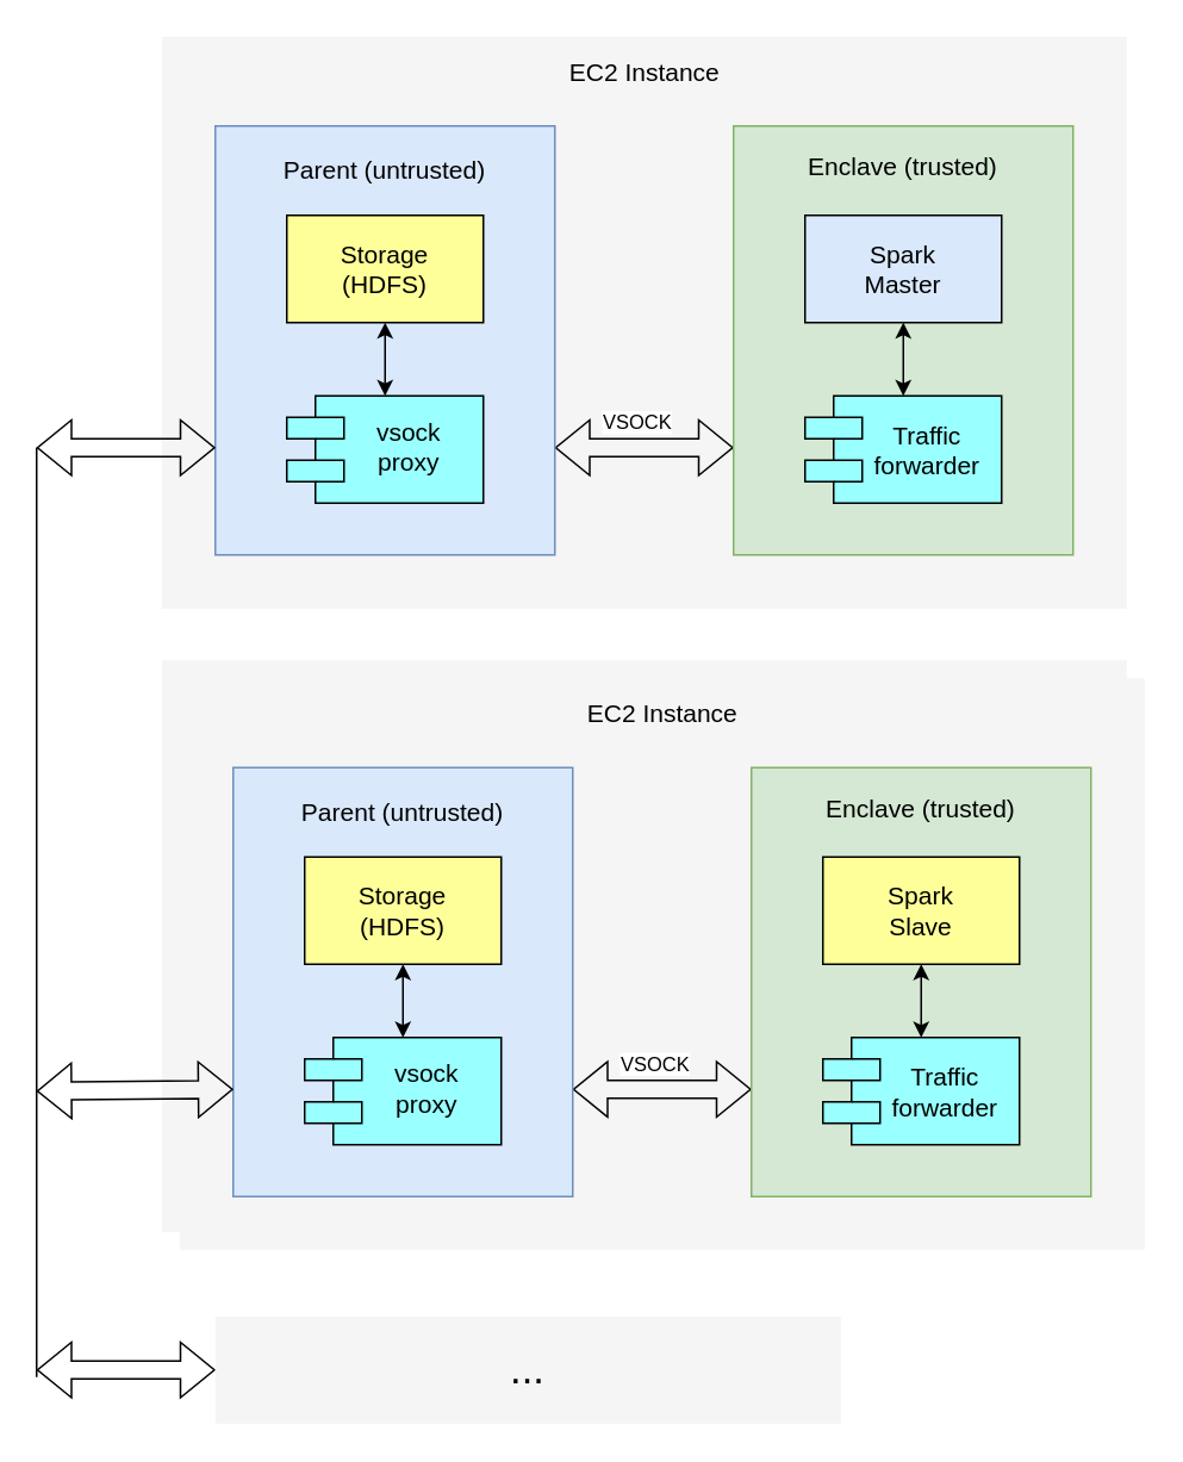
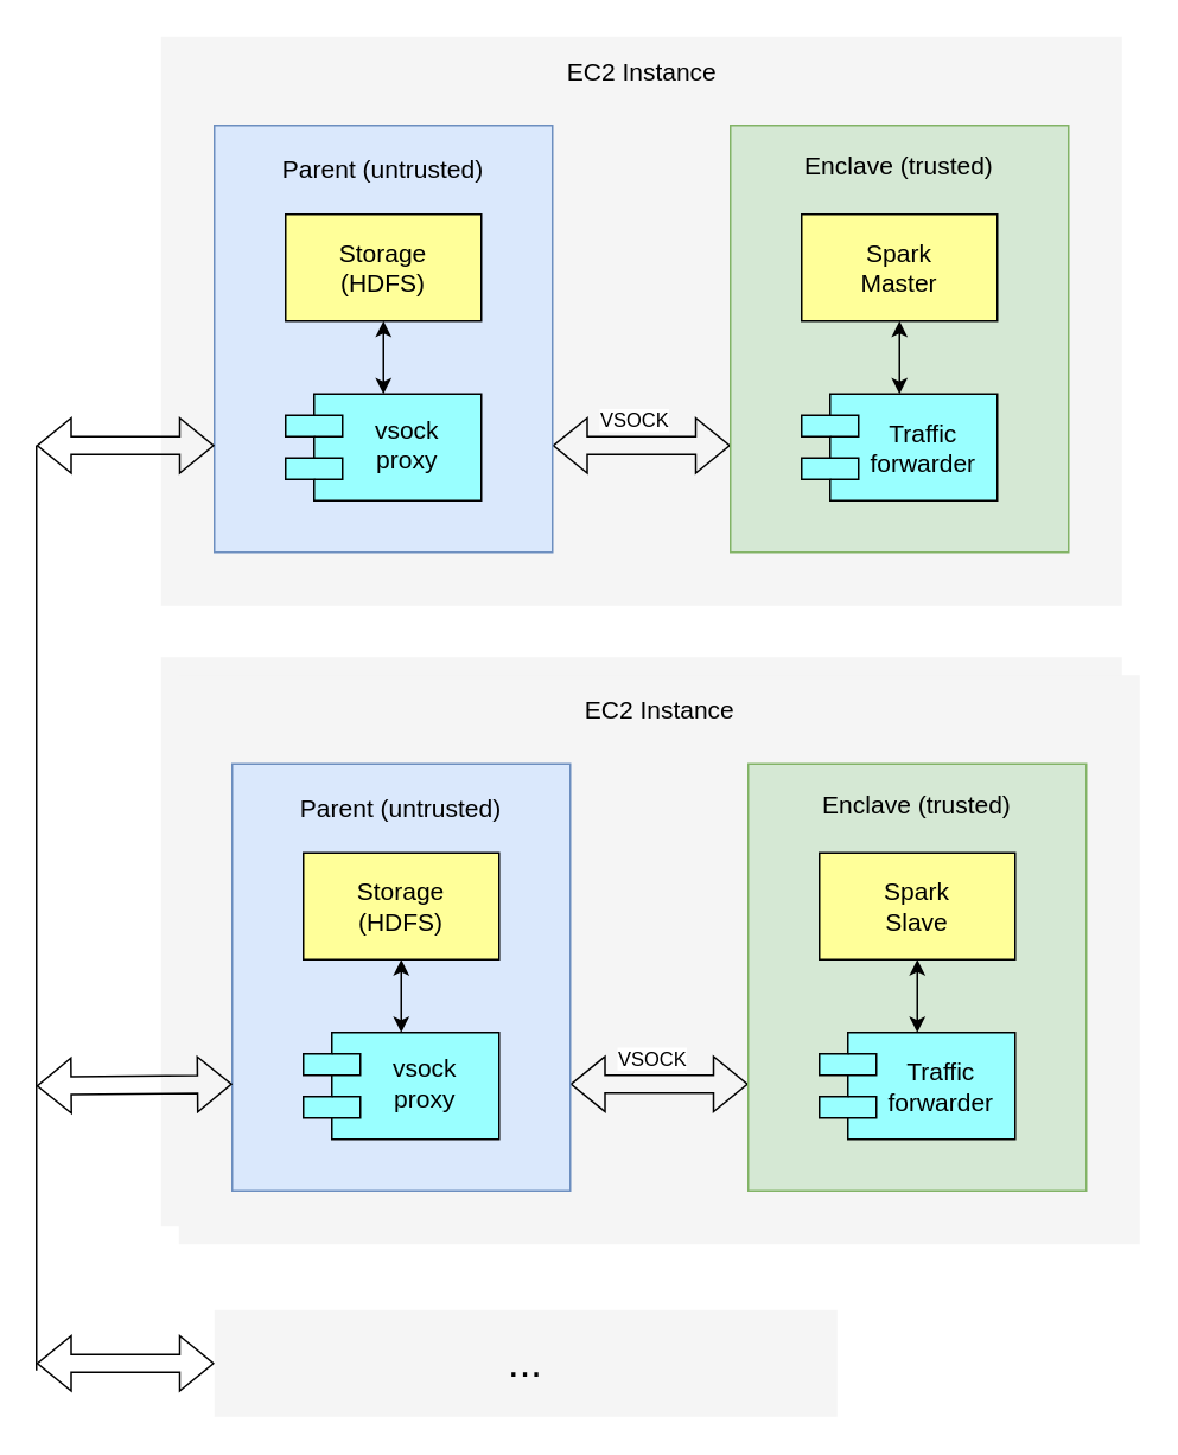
  <mxCell id="0" />
  <mxCell id="1" parent="0" />
  <mxCell id="2" value="" style="whiteSpace=wrap;html=1;strokeColor=none;strokeWidth=1;fillColor=#f5f5f5;fontSize=14;" vertex="1" parent="1"><mxGeometry x="90" y="20" width="540" height="320" as="geometry" /></mxCell>
  <mxCell id="3" value="EC2 Instance" style="text;html=1;strokeColor=none;fillColor=none;align=center;verticalAlign=middle;whiteSpace=wrap;fontSize=14;" vertex="1" parent="1"><mxGeometry x="310.5" y="30" width="99" height="20" as="geometry" /></mxCell>
  <mxCell id="4" value="" style="shape=flexArrow;endArrow=classic;startArrow=classic;html=1;rounded=0;exitX=1;exitY=0.75;exitDx=0;exitDy=0;entryX=0;entryY=0.75;entryDx=0;entryDy=0;" edge="1" parent="1" source="8" target="14"><mxGeometry width="100" height="100" relative="1" as="geometry"><mxPoint x="-390" y="300" as="sourcePoint" /><mxPoint x="330" y="260" as="targetPoint" /></mxGeometry></mxCell>
  <mxCell id="5" value="VSOCK" style="edgeLabel;html=1;align=center;verticalAlign=middle;resizable=0;points=[];" vertex="1" connectable="0" parent="4"><mxGeometry x="0.437" relative="1" as="geometry"><mxPoint x="-27" y="-15" as="offset" /></mxGeometry></mxCell>
  <mxCell id="6" value="" style="group" vertex="1" connectable="0" parent="1"><mxGeometry x="120" y="70" width="190" height="240" as="geometry" /></mxCell>
  <mxCell id="7" value="" style="group" vertex="1" connectable="0" parent="6"><mxGeometry width="190" height="240" as="geometry" /></mxCell>
  <mxCell id="8" value="" style="whiteSpace=wrap;html=1;strokeColor=#6c8ebf;strokeWidth=1;fillColor=#dae8fc;fontSize=14;" vertex="1" parent="7"><mxGeometry width="190" height="240" as="geometry" /></mxCell>
  <mxCell id="9" value="Parent (untrusted)" style="text;html=1;strokeColor=none;fillColor=none;align=center;verticalAlign=middle;whiteSpace=wrap;fontSize=14;" vertex="1" parent="7"><mxGeometry x="29.994" y="12.468" width="130.003" height="24.935" as="geometry" /></mxCell>
  <mxCell id="10" value="&lt;div&gt;Storage&lt;/div&gt;&lt;div&gt;(HDFS)&lt;/div&gt;" style="whiteSpace=wrap;html=1;fontSize=14;fillColor=#ffff99;" vertex="1" parent="7"><mxGeometry x="40" y="50" width="110" height="60" as="geometry" /></mxCell>
  <mxCell id="11" value="vsock&#10;proxy&#10;" style="shape=component;align=center;fillColor=#99ffff;gradientColor=none;fontSize=14;spacing=0;spacingTop=13;spacingLeft=27;" vertex="1" parent="7"><mxGeometry x="40" y="151" width="110" height="60" as="geometry" /></mxCell>
  <mxCell id="12" value="" style="endArrow=classic;startArrow=classic;html=1;rounded=0;exitX=0.5;exitY=0;exitDx=0;exitDy=0;entryX=0.5;entryY=1;entryDx=0;entryDy=0;" edge="1" parent="7" source="11" target="10"><mxGeometry width="50" height="50" relative="1" as="geometry"><mxPoint x="2701" y="191" as="sourcePoint" /><mxPoint x="2751" y="141" as="targetPoint" /></mxGeometry></mxCell>
  <mxCell id="13" value="" style="group" vertex="1" connectable="0" parent="1"><mxGeometry x="410" y="70" width="190" height="240" as="geometry" /></mxCell>
  <mxCell id="14" value="" style="whiteSpace=wrap;html=1;strokeColor=#82b366;strokeWidth=1;fillColor=#d5e8d4;fontSize=14;" vertex="1" parent="13"><mxGeometry width="190" height="240" as="geometry" /></mxCell>
  <mxCell id="15" value="Enclave (trusted)" style="text;html=1;strokeColor=none;fillColor=none;align=center;verticalAlign=middle;whiteSpace=wrap;fontSize=14;" vertex="1" parent="13"><mxGeometry x="12.891" y="5.713" width="164.214" height="34.286" as="geometry" /></mxCell>
- <mxCell id="16" value="&lt;div&gt;Spark&lt;/div&gt;&lt;div&gt;Master&lt;/div&gt;" style="whiteSpace=wrap;html=1;fontSize=14;fillColor=#dae8fc;" vertex="1" parent="13"><mxGeometry x="40" y="50" width="110" height="60" as="geometry" /></mxCell>
+ <mxCell id="16" value="&lt;div&gt;Spark&lt;/div&gt;&lt;div&gt;Master&lt;/div&gt;" style="whiteSpace=wrap;html=1;fontSize=14;fillColor=#ffff99;" vertex="1" parent="13"><mxGeometry x="40" y="50" width="110" height="60" as="geometry" /></mxCell>
  <mxCell id="17" value="Traffic&#10;forwarder" style="shape=component;align=center;fillColor=#99ffff;gradientColor=none;fontSize=14;spacing=0;spacingTop=0;spacingLeft=27;" vertex="1" parent="13"><mxGeometry x="40" y="151" width="110" height="60" as="geometry" /></mxCell>
  <mxCell id="18" value="" style="endArrow=classic;startArrow=classic;html=1;rounded=0;exitX=0.5;exitY=0;exitDx=0;exitDy=0;entryX=0.5;entryY=1;entryDx=0;entryDy=0;" edge="1" parent="13" source="17" target="16"><mxGeometry width="50" height="50" relative="1" as="geometry"><mxPoint x="2701" y="191" as="sourcePoint" /><mxPoint x="2751" y="141" as="targetPoint" /></mxGeometry></mxCell>
  <mxCell id="19" value="" style="whiteSpace=wrap;html=1;strokeColor=none;strokeWidth=1;fillColor=#f5f5f5;fontSize=14;" vertex="1" parent="1"><mxGeometry x="90" y="369" width="540" height="320" as="geometry" /></mxCell>
  <mxCell id="20" value="EC2 Instance" style="text;html=1;strokeColor=none;fillColor=none;align=center;verticalAlign=middle;whiteSpace=wrap;fontSize=14;" vertex="1" parent="1"><mxGeometry x="310.5" y="379" width="99" height="20" as="geometry" /></mxCell>
  <mxCell id="21" value="" style="shape=flexArrow;endArrow=classic;startArrow=classic;html=1;rounded=0;exitX=1;exitY=0.75;exitDx=0;exitDy=0;entryX=0;entryY=0.75;entryDx=0;entryDy=0;" edge="1" parent="1" source="25" target="31"><mxGeometry width="100" height="100" relative="1" as="geometry"><mxPoint x="-390" y="649" as="sourcePoint" /><mxPoint x="330" y="609" as="targetPoint" /></mxGeometry></mxCell>
  <mxCell id="22" value="VSOCK" style="edgeLabel;html=1;align=center;verticalAlign=middle;resizable=0;points=[];" vertex="1" connectable="0" parent="21"><mxGeometry x="0.437" relative="1" as="geometry"><mxPoint x="-27" y="-15" as="offset" /></mxGeometry></mxCell>
  <mxCell id="23" value="" style="group" vertex="1" connectable="0" parent="1"><mxGeometry x="120" y="419" width="190" height="240" as="geometry" /></mxCell>
  <mxCell id="24" value="" style="group" vertex="1" connectable="0" parent="23"><mxGeometry width="190" height="240" as="geometry" /></mxCell>
  <mxCell id="25" value="" style="whiteSpace=wrap;html=1;strokeColor=#6c8ebf;strokeWidth=1;fillColor=#dae8fc;fontSize=14;" vertex="1" parent="24"><mxGeometry width="190" height="240" as="geometry" /></mxCell>
  <mxCell id="26" value="Parent (untrusted)" style="text;html=1;strokeColor=none;fillColor=none;align=center;verticalAlign=middle;whiteSpace=wrap;fontSize=14;" vertex="1" parent="24"><mxGeometry x="29.994" y="12.468" width="130.003" height="24.935" as="geometry" /></mxCell>
  <mxCell id="27" value="&lt;div&gt;Storage&lt;/div&gt;&lt;div&gt;(HDFS)&lt;/div&gt;" style="whiteSpace=wrap;html=1;fontSize=14;fillColor=#ffff99;" vertex="1" parent="24"><mxGeometry x="40" y="50" width="110" height="60" as="geometry" /></mxCell>
  <mxCell id="28" value="vsock&#10;proxy&#10;" style="shape=component;align=center;fillColor=#99ffff;gradientColor=none;fontSize=14;spacing=0;spacingTop=0;spacingLeft=27;" vertex="1" parent="24"><mxGeometry x="40" y="151" width="110" height="60" as="geometry" /></mxCell>
  <mxCell id="29" value="" style="endArrow=classic;startArrow=classic;html=1;rounded=0;exitX=0.5;exitY=0;exitDx=0;exitDy=0;entryX=0.5;entryY=1;entryDx=0;entryDy=0;" edge="1" parent="24" source="28" target="27"><mxGeometry width="50" height="50" relative="1" as="geometry"><mxPoint x="2701" y="191" as="sourcePoint" /><mxPoint x="2751" y="141" as="targetPoint" /></mxGeometry></mxCell>
  <mxCell id="30" value="" style="group" vertex="1" connectable="0" parent="1"><mxGeometry x="410" y="419" width="190" height="240" as="geometry" /></mxCell>
  <mxCell id="31" value="" style="whiteSpace=wrap;html=1;strokeColor=#82b366;strokeWidth=1;fillColor=#d5e8d4;fontSize=14;" vertex="1" parent="30"><mxGeometry width="190" height="240" as="geometry" /></mxCell>
  <mxCell id="32" value="Enclave (trusted)" style="text;html=1;strokeColor=none;fillColor=none;align=center;verticalAlign=middle;whiteSpace=wrap;fontSize=14;" vertex="1" parent="30"><mxGeometry x="12.891" y="5.713" width="164.214" height="34.286" as="geometry" /></mxCell>
  <mxCell id="33" value="&lt;div&gt;Spark&lt;/div&gt;&lt;div&gt;Slave&lt;/div&gt;" style="whiteSpace=wrap;html=1;fontSize=14;fillColor=#ffff99;" vertex="1" parent="30"><mxGeometry x="40" y="50" width="110" height="60" as="geometry" /></mxCell>
  <mxCell id="34" value="Traffic&#10;forwarder" style="shape=component;align=center;fillColor=#99ffff;gradientColor=none;fontSize=14;spacing=0;spacingTop=0;spacingLeft=27;" vertex="1" parent="30"><mxGeometry x="40" y="151" width="110" height="60" as="geometry" /></mxCell>
  <mxCell id="35" value="" style="endArrow=classic;startArrow=classic;html=1;rounded=0;exitX=0.5;exitY=0;exitDx=0;exitDy=0;entryX=0.5;entryY=1;entryDx=0;entryDy=0;" edge="1" parent="30" source="34" target="33"><mxGeometry width="50" height="50" relative="1" as="geometry"><mxPoint x="2701" y="191" as="sourcePoint" /><mxPoint x="2751" y="141" as="targetPoint" /></mxGeometry></mxCell>
  <mxCell id="36" value="" style="endArrow=none;html=1;rounded=0;" edge="1" parent="1"><mxGeometry width="50" height="50" relative="1" as="geometry"><mxPoint x="20" y="770" as="sourcePoint" /><mxPoint x="20" y="250" as="targetPoint" /></mxGeometry></mxCell>
  <mxCell id="37" value="" style="shape=flexArrow;endArrow=classic;startArrow=classic;html=1;rounded=0;entryX=0;entryY=0.75;entryDx=0;entryDy=0;" edge="1" parent="1" target="8"><mxGeometry width="100" height="100" relative="1" as="geometry"><mxPoint x="20" y="250" as="sourcePoint" /><mxPoint x="410" y="380" as="targetPoint" /></mxGeometry></mxCell>
  <mxCell id="38" value="" style="shape=flexArrow;endArrow=classic;startArrow=classic;html=1;rounded=0;entryX=0;entryY=0.75;entryDx=0;entryDy=0;" edge="1" parent="1"><mxGeometry width="100" height="100" relative="1" as="geometry"><mxPoint x="20" y="766" as="sourcePoint" /><mxPoint x="120" y="766" as="targetPoint" /></mxGeometry></mxCell>
  <mxCell id="39" value="" style="whiteSpace=wrap;html=1;strokeColor=none;strokeWidth=1;fillColor=#f5f5f5;fontSize=14;" vertex="1" parent="1"><mxGeometry x="100" y="379" width="540" height="320" as="geometry" /></mxCell>
  <mxCell id="40" value="EC2 Instance" style="text;html=1;strokeColor=none;fillColor=none;align=center;verticalAlign=middle;whiteSpace=wrap;fontSize=14;" vertex="1" parent="1"><mxGeometry x="320.5" y="389" width="99" height="20" as="geometry" /></mxCell>
  <mxCell id="41" value="" style="shape=flexArrow;endArrow=classic;startArrow=classic;html=1;rounded=0;exitX=1;exitY=0.75;exitDx=0;exitDy=0;entryX=0;entryY=0.75;entryDx=0;entryDy=0;" edge="1" parent="1" source="45" target="51"><mxGeometry width="100" height="100" relative="1" as="geometry"><mxPoint x="-380" y="659" as="sourcePoint" /><mxPoint x="340" y="619" as="targetPoint" /></mxGeometry></mxCell>
  <mxCell id="42" value="VSOCK" style="edgeLabel;html=1;align=center;verticalAlign=middle;resizable=0;points=[];" vertex="1" connectable="0" parent="41"><mxGeometry x="0.437" relative="1" as="geometry"><mxPoint x="-27" y="-15" as="offset" /></mxGeometry></mxCell>
  <mxCell id="43" value="" style="group" vertex="1" connectable="0" parent="1"><mxGeometry x="130" y="429" width="190" height="240" as="geometry" /></mxCell>
  <mxCell id="44" value="" style="group" vertex="1" connectable="0" parent="43"><mxGeometry width="190" height="240" as="geometry" /></mxCell>
  <mxCell id="45" value="" style="whiteSpace=wrap;html=1;strokeColor=#6c8ebf;strokeWidth=1;fillColor=#dae8fc;fontSize=14;" vertex="1" parent="44"><mxGeometry width="190" height="240" as="geometry" /></mxCell>
  <mxCell id="46" value="Parent (untrusted)" style="text;html=1;strokeColor=none;fillColor=none;align=center;verticalAlign=middle;whiteSpace=wrap;fontSize=14;" vertex="1" parent="44"><mxGeometry x="29.994" y="12.468" width="130.003" height="24.935" as="geometry" /></mxCell>
  <mxCell id="47" value="&lt;div&gt;Storage&lt;/div&gt;&lt;div&gt;(HDFS)&lt;/div&gt;" style="whiteSpace=wrap;html=1;fontSize=14;fillColor=#ffff99;" vertex="1" parent="44"><mxGeometry x="40" y="50" width="110" height="60" as="geometry" /></mxCell>
  <mxCell id="48" value="vsock&#10;proxy&#10;" style="shape=component;align=center;fillColor=#99ffff;gradientColor=none;fontSize=14;spacing=0;spacingTop=13;spacingLeft=27;" vertex="1" parent="44"><mxGeometry x="40" y="151" width="110" height="60" as="geometry" /></mxCell>
  <mxCell id="49" value="" style="endArrow=classic;startArrow=classic;html=1;rounded=0;exitX=0.5;exitY=0;exitDx=0;exitDy=0;entryX=0.5;entryY=1;entryDx=0;entryDy=0;" edge="1" parent="44" source="48" target="47"><mxGeometry width="50" height="50" relative="1" as="geometry"><mxPoint x="2701" y="191" as="sourcePoint" /><mxPoint x="2751" y="141" as="targetPoint" /></mxGeometry></mxCell>
  <mxCell id="50" value="" style="group" vertex="1" connectable="0" parent="1"><mxGeometry x="420" y="429" width="190" height="240" as="geometry" /></mxCell>
  <mxCell id="51" value="" style="whiteSpace=wrap;html=1;strokeColor=#82b366;strokeWidth=1;fillColor=#d5e8d4;fontSize=14;" vertex="1" parent="50"><mxGeometry width="190" height="240" as="geometry" /></mxCell>
  <mxCell id="52" value="Enclave (trusted)" style="text;html=1;strokeColor=none;fillColor=none;align=center;verticalAlign=middle;whiteSpace=wrap;fontSize=14;" vertex="1" parent="50"><mxGeometry x="12.891" y="5.713" width="164.214" height="34.286" as="geometry" /></mxCell>
  <mxCell id="53" value="&lt;div&gt;Spark&lt;/div&gt;&lt;div&gt;Slave&lt;/div&gt;" style="whiteSpace=wrap;html=1;fontSize=14;fillColor=#ffff99;" vertex="1" parent="50"><mxGeometry x="40" y="50" width="110" height="60" as="geometry" /></mxCell>
  <mxCell id="54" value="Traffic&#10;forwarder" style="shape=component;align=center;fillColor=#99ffff;gradientColor=none;fontSize=14;spacing=0;spacingTop=0;spacingLeft=27;" vertex="1" parent="50"><mxGeometry x="40" y="151" width="110" height="60" as="geometry" /></mxCell>
  <mxCell id="55" value="" style="endArrow=classic;startArrow=classic;html=1;rounded=0;exitX=0.5;exitY=0;exitDx=0;exitDy=0;entryX=0.5;entryY=1;entryDx=0;entryDy=0;" edge="1" parent="50" source="54" target="53"><mxGeometry width="50" height="50" relative="1" as="geometry"><mxPoint x="2701" y="191" as="sourcePoint" /><mxPoint x="2751" y="141" as="targetPoint" /></mxGeometry></mxCell>
  <mxCell id="56" value="..." style="whiteSpace=wrap;html=1;strokeColor=none;strokeWidth=1;fillColor=#f5f5f5;fontSize=23;" vertex="1" parent="1"><mxGeometry x="120" y="736" width="350" height="60" as="geometry" /></mxCell>
  <mxCell id="57" value="" style="shape=flexArrow;endArrow=classic;startArrow=classic;html=1;rounded=0;entryX=0;entryY=0.75;entryDx=0;entryDy=0;" edge="1" parent="1" target="45"><mxGeometry width="100" height="100" relative="1" as="geometry"><mxPoint x="20" y="610" as="sourcePoint" /><mxPoint x="120" y="600" as="targetPoint" /></mxGeometry></mxCell>
